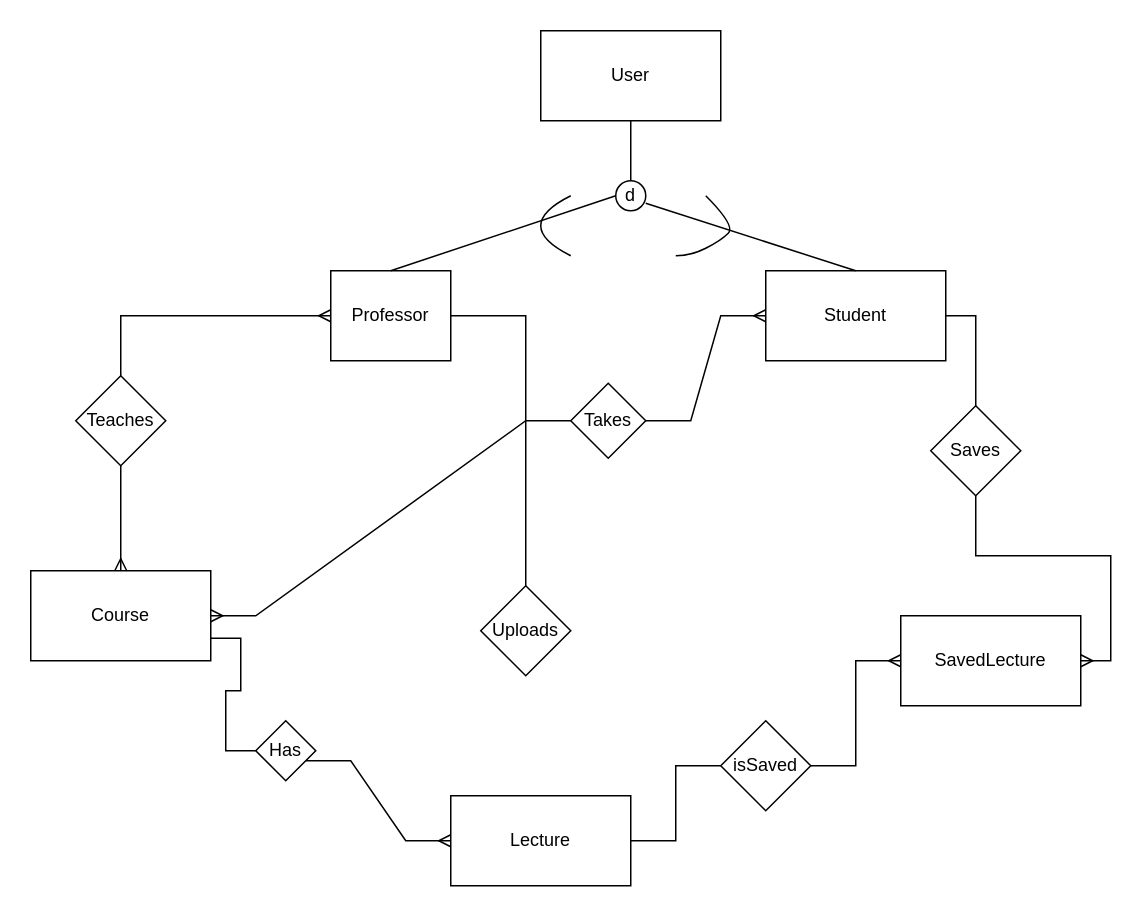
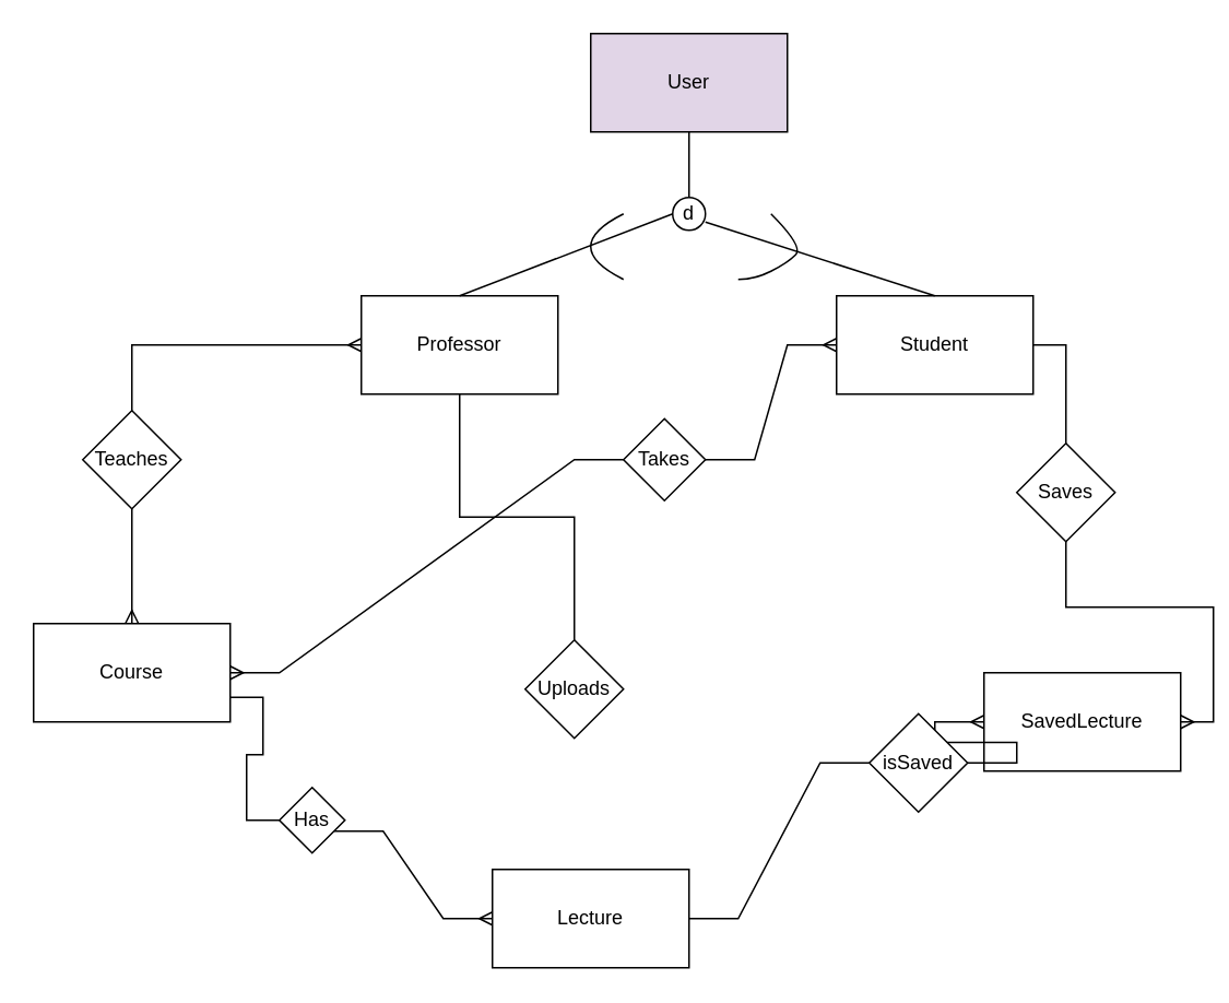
  <mxCell id="0" />
  <mxCell id="1" parent="0" />
  <mxCell id="2" style="edgeStyle=orthogonalEdgeStyle;rounded=0;orthogonalLoop=1;jettySize=auto;html=1;endArrow=none;endFill=0;" edge="1" parent="1" source="3" target="8"><mxGeometry relative="1" as="geometry" /></mxCell>
- <mxCell id="3" value="User" style="whiteSpace=wrap;html=1;" vertex="1" parent="1"><mxGeometry x="360" y="20" width="120" height="60" as="geometry" /></mxCell>
+ <mxCell id="3" value="User" style="whiteSpace=wrap;html=1;fillColor=#e1d5e7;" vertex="1" parent="1"><mxGeometry x="360" y="20" width="120" height="60" as="geometry" /></mxCell>
  <mxCell id="4" style="edgeStyle=orthogonalEdgeStyle;rounded=0;orthogonalLoop=1;jettySize=auto;html=1;exitX=1;exitY=0.5;exitDx=0;exitDy=0;entryX=0.5;entryY=0;entryDx=0;entryDy=0;startArrow=none;startFill=0;endArrow=none;endFill=0;" edge="1" parent="1" source="5" target="24"><mxGeometry relative="1" as="geometry" /></mxCell>
  <mxCell id="5" value="Student" style="whiteSpace=wrap;html=1;" vertex="1" parent="1"><mxGeometry x="510" y="180" width="120" height="60" as="geometry" /></mxCell>
  <mxCell id="6" style="edgeStyle=orthogonalEdgeStyle;rounded=0;orthogonalLoop=1;jettySize=auto;html=1;entryX=0.5;entryY=0;entryDx=0;entryDy=0;endArrow=ERmany;endFill=0;startArrow=none;startFill=0;" edge="1" parent="1" source="21" target="15"><mxGeometry relative="1" as="geometry" /></mxCell>
- <mxCell id="7" value="Professor" style="whiteSpace=wrap;html=1;" vertex="1" parent="1"><mxGeometry x="220" y="180" width="80" height="60" as="geometry" /></mxCell>
+ <mxCell id="7" value="Professor" style="whiteSpace=wrap;html=1;" vertex="1" parent="1"><mxGeometry x="220" y="180" width="120" height="60" as="geometry" /></mxCell>
  <mxCell id="8" value="d" style="ellipse;whiteSpace=wrap;html=1;aspect=fixed;" vertex="1" parent="1"><mxGeometry x="410" y="120" width="20" height="20" as="geometry" /></mxCell>
  <mxCell id="9" value="" style="endArrow=none;html=1;rounded=0;entryX=0.5;entryY=0;entryDx=0;entryDy=0;" edge="1" parent="1" target="5"><mxGeometry width="50" height="50" relative="1" as="geometry"><mxPoint x="430" y="135" as="sourcePoint" /><mxPoint x="480" y="125" as="targetPoint" /></mxGeometry></mxCell>
  <mxCell id="10" value="" style="endArrow=none;html=1;rounded=0;exitX=0.5;exitY=0;exitDx=0;exitDy=0;" edge="1" parent="1" source="7"><mxGeometry width="50" height="50" relative="1" as="geometry"><mxPoint x="300" y="160" as="sourcePoint" /><mxPoint x="410" y="130" as="targetPoint" /></mxGeometry></mxCell>
  <mxCell id="11" value="" style="curved=1;endArrow=none;html=1;rounded=0;endFill=0;" edge="1" parent="1"><mxGeometry width="50" height="50" relative="1" as="geometry"><mxPoint x="380" y="170" as="sourcePoint" /><mxPoint x="380" y="130" as="targetPoint" /><Array as="points"><mxPoint x="360" y="160" /><mxPoint x="360" y="140" /><mxPoint x="380" y="130" /></Array></mxGeometry></mxCell>
  <mxCell id="12" value="" style="curved=1;endArrow=none;html=1;rounded=0;endFill=0;" edge="1" parent="1"><mxGeometry width="50" height="50" relative="1" as="geometry"><mxPoint x="470" y="130" as="sourcePoint" /><mxPoint x="450" y="170" as="targetPoint" /><Array as="points"><mxPoint x="490" y="150" /><mxPoint x="480" y="160" /><mxPoint x="460" y="170" /><mxPoint x="450" y="170" /></Array></mxGeometry></mxCell>
  <mxCell id="13" value="SavedLecture" style="rounded=0;whiteSpace=wrap;html=1;" vertex="1" parent="1"><mxGeometry x="600" y="410" width="120" height="60" as="geometry" /></mxCell>
  <mxCell id="14" value="Lecture" style="rounded=0;whiteSpace=wrap;html=1;" vertex="1" parent="1"><mxGeometry x="300" y="530" width="120" height="60" as="geometry" /></mxCell>
  <mxCell id="15" value="Course" style="rounded=0;whiteSpace=wrap;html=1;" vertex="1" parent="1"><mxGeometry x="20" y="380" width="120" height="60" as="geometry" /></mxCell>
  <mxCell id="16" value="" style="edgeStyle=entityRelationEdgeStyle;fontSize=12;html=1;endArrow=ERmany;startArrow=none;rounded=0;exitX=1;exitY=0.5;exitDx=0;exitDy=0;entryX=0;entryY=0.5;entryDx=0;entryDy=0;" edge="1" parent="1" source="19" target="5"><mxGeometry width="100" height="100" relative="1" as="geometry"><mxPoint x="370" y="370" as="sourcePoint" /><mxPoint x="470" y="270" as="targetPoint" /></mxGeometry></mxCell>
  <mxCell id="17" value="" style="edgeStyle=entityRelationEdgeStyle;fontSize=12;html=1;endArrow=ERmany;rounded=0;exitX=1;exitY=0.75;exitDx=0;exitDy=0;entryX=0;entryY=0.5;entryDx=0;entryDy=0;startArrow=none;endFill=0;" edge="1" parent="1" source="26" target="14"><mxGeometry width="100" height="100" relative="1" as="geometry"><mxPoint x="100" y="570" as="sourcePoint" /><mxPoint x="200" y="470" as="targetPoint" /></mxGeometry></mxCell>
  <mxCell id="18" value="" style="edgeStyle=entityRelationEdgeStyle;fontSize=12;html=1;endArrow=ERmany;rounded=0;entryX=0;entryY=0.5;entryDx=0;entryDy=0;endFill=0;startArrow=none;" edge="1" parent="1" source="27" target="13"><mxGeometry width="100" height="100" relative="1" as="geometry"><mxPoint x="370" y="370" as="sourcePoint" /><mxPoint x="470" y="270" as="targetPoint" /></mxGeometry></mxCell>
  <mxCell id="19" value="Takes" style="rhombus;whiteSpace=wrap;html=1;rotation=0;" vertex="1" parent="1"><mxGeometry x="380" y="255" width="50" height="50" as="geometry" /></mxCell>
  <mxCell id="20" value="" style="edgeStyle=entityRelationEdgeStyle;fontSize=12;html=1;endArrow=none;startArrow=ERmany;rounded=0;exitX=1;exitY=0.5;exitDx=0;exitDy=0;entryX=0;entryY=0.5;entryDx=0;entryDy=0;" edge="1" parent="1" source="15" target="19"><mxGeometry width="100" height="100" relative="1" as="geometry"><mxPoint x="190" y="370" as="sourcePoint" /><mxPoint x="460" y="210" as="targetPoint" /></mxGeometry></mxCell>
  <mxCell id="21" value="Teaches" style="rhombus;whiteSpace=wrap;html=1;" vertex="1" parent="1"><mxGeometry x="50" y="250" width="60" height="60" as="geometry" /></mxCell>
  <mxCell id="22" value="" style="edgeStyle=orthogonalEdgeStyle;rounded=0;orthogonalLoop=1;jettySize=auto;html=1;entryX=0.5;entryY=0;entryDx=0;entryDy=0;endArrow=none;endFill=0;startArrow=ERmany;startFill=0;" edge="1" parent="1" source="7" target="21"><mxGeometry relative="1" as="geometry"><mxPoint x="240" y="210" as="sourcePoint" /><mxPoint x="130" y="340" as="targetPoint" /></mxGeometry></mxCell>
  <mxCell id="23" style="edgeStyle=orthogonalEdgeStyle;rounded=0;orthogonalLoop=1;jettySize=auto;html=1;exitX=0.5;exitY=1;exitDx=0;exitDy=0;entryX=1;entryY=0.5;entryDx=0;entryDy=0;startArrow=none;startFill=0;endArrow=ERmany;endFill=0;" edge="1" parent="1" source="24" target="13"><mxGeometry relative="1" as="geometry" /></mxCell>
  <mxCell id="24" value="Saves" style="rhombus;whiteSpace=wrap;html=1;" vertex="1" parent="1"><mxGeometry x="620" y="270" width="60" height="60" as="geometry" /></mxCell>
  <mxCell id="25" style="edgeStyle=orthogonalEdgeStyle;rounded=0;orthogonalLoop=1;jettySize=auto;html=1;exitX=0;exitY=0.5;exitDx=0;exitDy=0;entryX=1;entryY=0.75;entryDx=0;entryDy=0;startArrow=none;startFill=0;endArrow=none;endFill=0;" edge="1" parent="1" source="26" target="15"><mxGeometry relative="1" as="geometry" /></mxCell>
  <mxCell id="26" value="Has" style="rhombus;whiteSpace=wrap;html=1;" vertex="1" parent="1"><mxGeometry x="170" y="480" width="40" height="40" as="geometry" /></mxCell>
- <mxCell id="27" value="isSaved" style="rhombus;whiteSpace=wrap;html=1;" vertex="1" parent="1"><mxGeometry x="480" y="480" width="60" height="60" as="geometry" /></mxCell>
+ <mxCell id="27" value="isSaved" style="rhombus;whiteSpace=wrap;html=1;" vertex="1" parent="1"><mxGeometry x="530" y="435" width="60" height="60" as="geometry" /></mxCell>
  <mxCell id="28" value="" style="edgeStyle=entityRelationEdgeStyle;fontSize=12;html=1;endArrow=none;rounded=0;entryX=0;entryY=0.5;entryDx=0;entryDy=0;endFill=0;" edge="1" parent="1" source="14" target="27"><mxGeometry width="100" height="100" relative="1" as="geometry"><mxPoint x="420" y="560" as="sourcePoint" /><mxPoint x="600" y="440" as="targetPoint" /></mxGeometry></mxCell>
  <mxCell id="29" value="Uploads" style="rhombus;whiteSpace=wrap;html=1;" vertex="1" parent="1"><mxGeometry x="320" y="390" width="60" height="60" as="geometry" /></mxCell>
  <mxCell id="30" value="" style="edgeStyle=orthogonalEdgeStyle;rounded=0;orthogonalLoop=1;jettySize=auto;html=1;startArrow=none;startFill=0;endArrow=none;endFill=0;" edge="1" parent="1" source="7" target="29"><mxGeometry relative="1" as="geometry"><mxPoint x="280" y="240" as="sourcePoint" /><mxPoint x="360" y="530" as="targetPoint" /></mxGeometry></mxCell>
